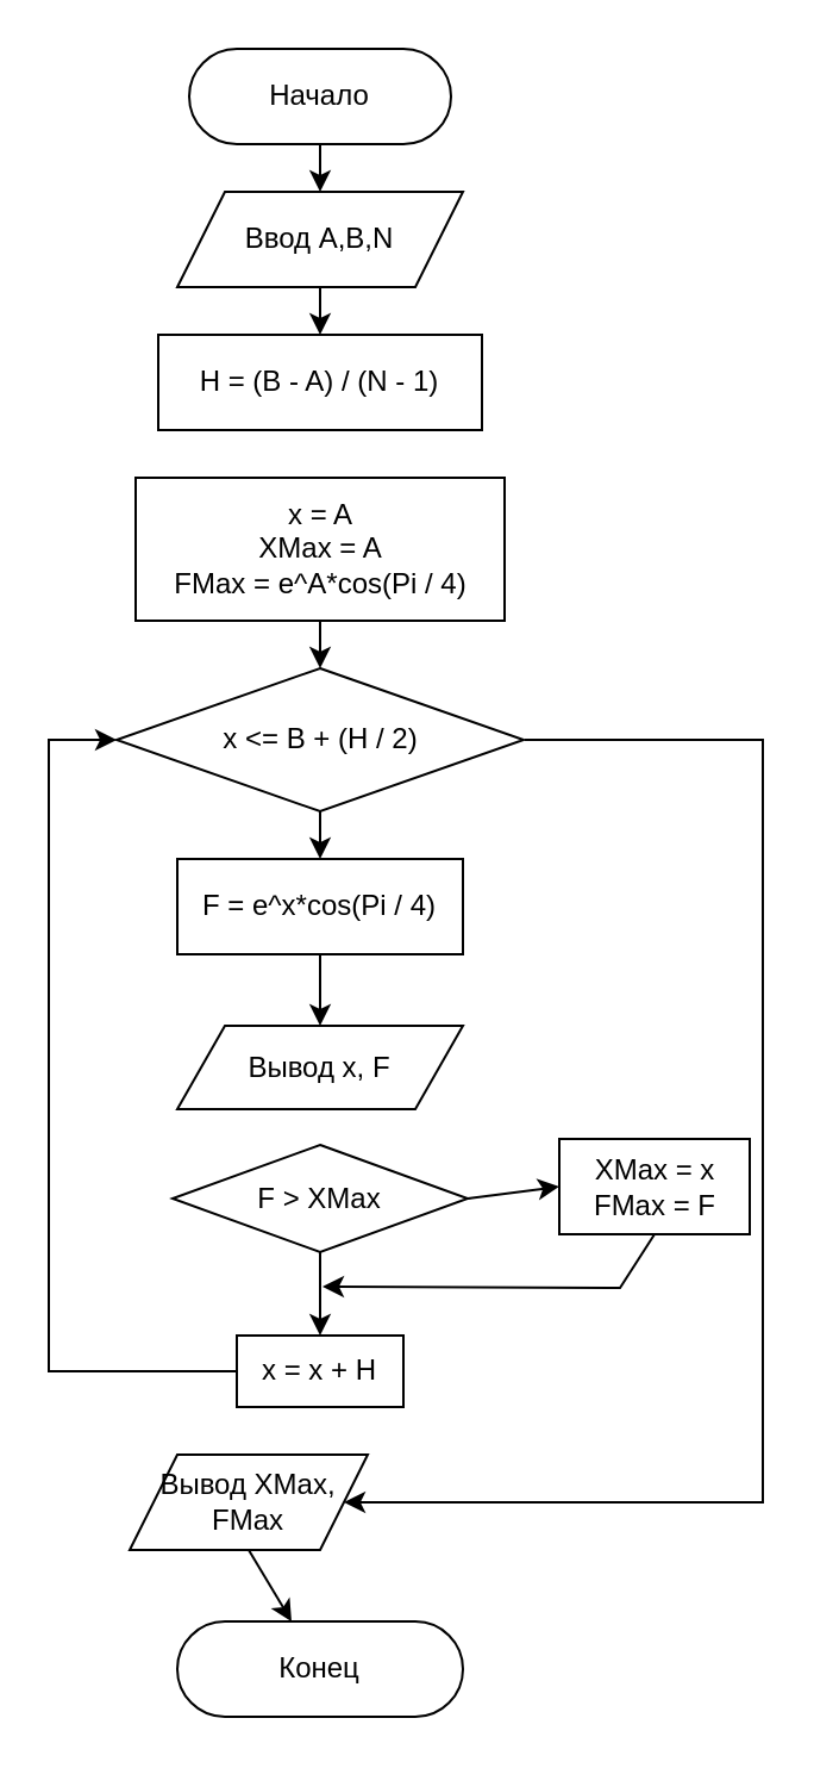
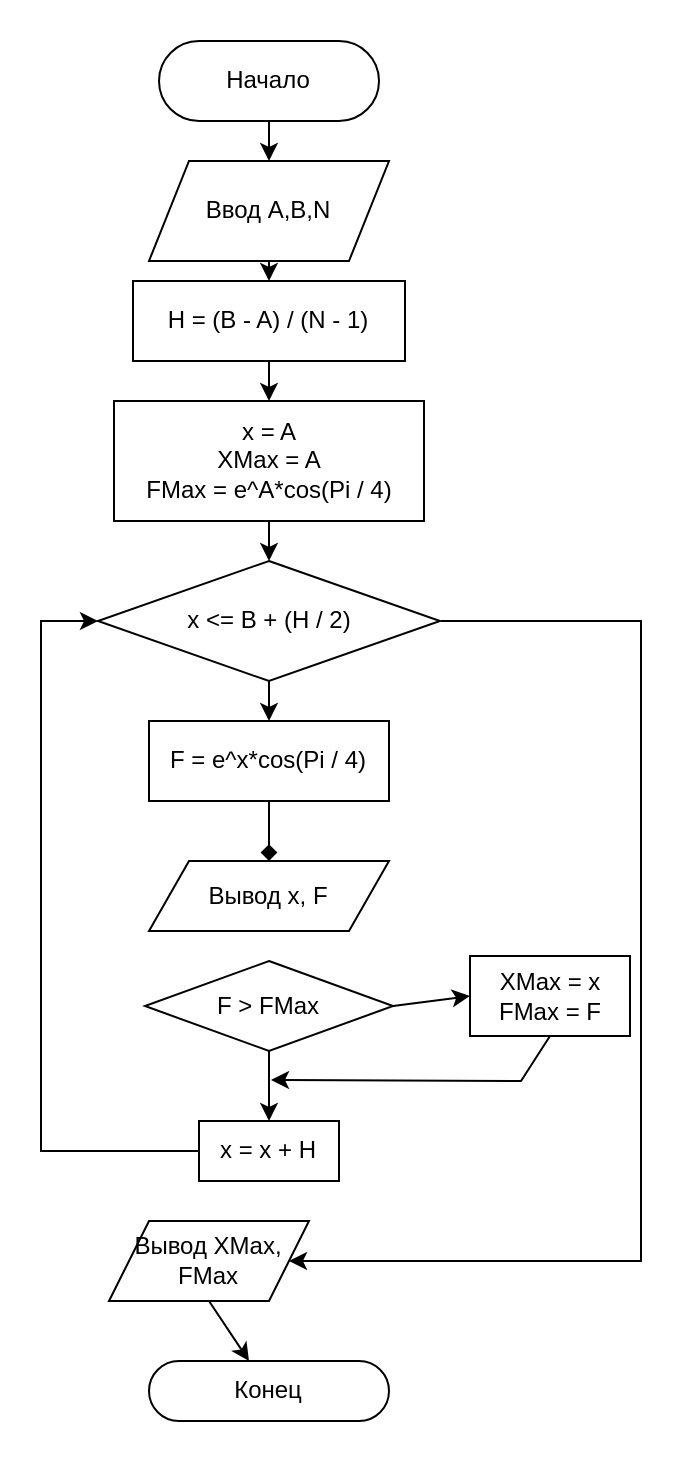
  <mxCell id="0" />
  <mxCell id="1" parent="0" />
  <mxCell id="2" value="Начало" style="rounded=1;whiteSpace=wrap;html=1;arcSize=50;" parent="1" vertex="1"><mxGeometry x="79" y="20" width="110" height="40" as="geometry" /></mxCell>
- <mxCell id="3" value="Ввод A,B,N" style="shape=parallelogram;perimeter=parallelogramPerimeter;whiteSpace=wrap;html=1;fixedSize=1;" parent="1" vertex="1"><mxGeometry x="74" y="80" width="120" height="40" as="geometry" /></mxCell>
+ <mxCell id="3" value="Ввод A,B,N" style="shape=parallelogram;perimeter=parallelogramPerimeter;whiteSpace=wrap;html=1;fixedSize=1;" parent="1" vertex="1"><mxGeometry x="74" y="80" width="120" height="50" as="geometry" /></mxCell>
  <mxCell id="4" value="H = (B - A) / (N - 1)" style="rounded=0;whiteSpace=wrap;html=1;" parent="1" vertex="1"><mxGeometry x="66" y="140" width="136" height="40" as="geometry" /></mxCell>
  <mxCell id="5" value="" style="endArrow=classic;html=1;rounded=0;exitX=0.5;exitY=1;exitDx=0;exitDy=0;entryX=0.5;entryY=0;entryDx=0;entryDy=0;" parent="1" source="2" target="3" edge="1"><mxGeometry width="50" height="50" relative="1" as="geometry"><mxPoint x="-146" y="130" as="sourcePoint" /><mxPoint x="-96" y="80" as="targetPoint" /></mxGeometry></mxCell>
  <mxCell id="6" value="" style="endArrow=classic;html=1;rounded=0;exitX=0.5;exitY=1;exitDx=0;exitDy=0;entryX=0.5;entryY=0;entryDx=0;entryDy=0;" parent="1" source="3" target="4" edge="1"><mxGeometry width="50" height="50" relative="1" as="geometry"><mxPoint x="-126" y="190" as="sourcePoint" /><mxPoint x="-76" y="140" as="targetPoint" /></mxGeometry></mxCell>
  <mxCell id="7" value="Вывод XMax, FMax" style="shape=parallelogram;perimeter=parallelogramPerimeter;whiteSpace=wrap;html=1;fixedSize=1;" parent="1" vertex="1"><mxGeometry x="54" y="610" width="100" height="40" as="geometry" /></mxCell>
+ <mxCell id="8" value="" style="endArrow=classic;html=1;rounded=0;exitX=0.5;exitY=1;exitDx=0;exitDy=0;entryX=0.5;entryY=0;entryDx=0;entryDy=0;" parent="1" source="4" edge="1" target="11"><mxGeometry width="50" height="50" relative="1" as="geometry"><mxPoint x="-80" y="320" as="sourcePoint" /><mxPoint x="134" y="200" as="targetPoint" /></mxGeometry></mxCell>
  <mxCell id="9" value="" style="endArrow=classic;html=1;rounded=0;exitX=0.5;exitY=1;exitDx=0;exitDy=0;" parent="1" source="7" target="10" edge="1"><mxGeometry width="50" height="50" relative="1" as="geometry"><mxPoint x="134" y="580" as="sourcePoint" /><mxPoint x="139" y="735" as="targetPoint" /></mxGeometry></mxCell>
- <mxCell id="10" value="Конец" style="rounded=1;whiteSpace=wrap;html=1;arcSize=50;" parent="1" vertex="1"><mxGeometry x="74" y="680" width="120" height="40" as="geometry" /></mxCell>
+ <mxCell id="10" value="Конец" style="rounded=1;whiteSpace=wrap;html=1;arcSize=50;" parent="1" vertex="1"><mxGeometry x="74" y="680" width="120" height="30" as="geometry" /></mxCell>
  <mxCell id="11" value="x = A&lt;div&gt;XMax = A&lt;/div&gt;&lt;div&gt;FMax =&amp;nbsp;&lt;span style=&quot;background-color: initial;&quot;&gt;e^A*cos(Pi / 4)&lt;/span&gt;&lt;/div&gt;" style="rounded=0;whiteSpace=wrap;html=1;" vertex="1" parent="1"><mxGeometry x="56.5" y="200" width="155" height="60" as="geometry" /></mxCell>
  <mxCell id="12" value="x &amp;lt;= B + (H / 2)" style="rhombus;whiteSpace=wrap;html=1;" vertex="1" parent="1"><mxGeometry x="48.5" y="280" width="171" height="60" as="geometry" /></mxCell>
  <mxCell id="13" value="" style="endArrow=classic;html=1;rounded=0;exitX=0.5;exitY=1;exitDx=0;exitDy=0;entryX=0.5;entryY=0;entryDx=0;entryDy=0;" edge="1" parent="1" source="11" target="12"><mxGeometry width="50" height="50" relative="1" as="geometry"><mxPoint x="-190" y="390" as="sourcePoint" /><mxPoint x="-140" y="340" as="targetPoint" /></mxGeometry></mxCell>
  <mxCell id="14" value="" style="endArrow=classic;html=1;rounded=0;entryX=1;entryY=0.5;entryDx=0;entryDy=0;" edge="1" parent="1" target="7"><mxGeometry width="50" height="50" relative="1" as="geometry"><mxPoint x="220" y="310" as="sourcePoint" /><mxPoint x="320" y="580" as="targetPoint" /><Array as="points"><mxPoint x="320" y="310" /><mxPoint x="320" y="630" /></Array></mxGeometry></mxCell>
  <mxCell id="15" value="" style="endArrow=classic;html=1;rounded=0;exitX=0.5;exitY=1;exitDx=0;exitDy=0;entryX=0.5;entryY=0;entryDx=0;entryDy=0;" edge="1" parent="1" source="12" target="16"><mxGeometry width="50" height="50" relative="1" as="geometry"><mxPoint x="0" y="460" as="sourcePoint" /><mxPoint x="50" y="410" as="targetPoint" /></mxGeometry></mxCell>
  <mxCell id="16" value="F = e^x*cos(Pi / 4)" style="rounded=0;whiteSpace=wrap;html=1;" vertex="1" parent="1"><mxGeometry x="74" y="360" width="120" height="40" as="geometry" /></mxCell>
  <mxCell id="17" value="Вывод x, F" style="shape=parallelogram;perimeter=parallelogramPerimeter;whiteSpace=wrap;html=1;fixedSize=1;" vertex="1" parent="1"><mxGeometry x="74" y="430" width="120" height="35" as="geometry" /></mxCell>
- <mxCell id="18" value="" style="endArrow=classic;html=1;rounded=0;exitX=0.5;exitY=1;exitDx=0;exitDy=0;entryX=0.5;entryY=0;entryDx=0;entryDy=0;" edge="1" parent="1" source="16" target="17"><mxGeometry width="50" height="50" relative="1" as="geometry"><mxPoint x="-110" y="450" as="sourcePoint" /><mxPoint x="-60" y="400" as="targetPoint" /></mxGeometry></mxCell>
- <mxCell id="19" value="F &amp;gt; XMax" style="rhombus;whiteSpace=wrap;html=1;" vertex="1" parent="1"><mxGeometry x="72" y="480" width="124" height="45" as="geometry" /></mxCell>
+ <mxCell id="18" value="" style="endArrow=diamond;html=1;rounded=0;exitX=0.5;exitY=1;exitDx=0;exitDy=0;entryX=0.5;entryY=0;entryDx=0;entryDy=0;" edge="1" parent="1" source="16" target="17"><mxGeometry width="50" height="50" relative="1" as="geometry"><mxPoint x="-110" y="450" as="sourcePoint" /><mxPoint x="-60" y="400" as="targetPoint" /></mxGeometry></mxCell>
+ <mxCell id="19" value="F &amp;gt; FMax" style="rhombus;whiteSpace=wrap;html=1;" vertex="1" parent="1"><mxGeometry x="72" y="480" width="124" height="45" as="geometry" /></mxCell>
  <mxCell id="20" value="XMax = x&lt;div&gt;FMax = F&lt;/div&gt;" style="rounded=0;whiteSpace=wrap;html=1;" vertex="1" parent="1"><mxGeometry x="234.5" y="477.5" width="80" height="40" as="geometry" /></mxCell>
  <mxCell id="21" value="" style="endArrow=classic;html=1;rounded=0;exitX=1;exitY=0.5;exitDx=0;exitDy=0;entryX=0;entryY=0.5;entryDx=0;entryDy=0;" edge="1" parent="1" source="19" target="20"><mxGeometry width="50" height="50" relative="1" as="geometry"><mxPoint x="-60" y="570" as="sourcePoint" /><mxPoint x="-10" y="520" as="targetPoint" /></mxGeometry></mxCell>
  <mxCell id="22" value="" style="endArrow=classic;html=1;rounded=0;exitX=0.5;exitY=1;exitDx=0;exitDy=0;entryX=0.5;entryY=0;entryDx=0;entryDy=0;" edge="1" parent="1" source="19" target="23"><mxGeometry width="50" height="50" relative="1" as="geometry"><mxPoint x="-10" y="600" as="sourcePoint" /><mxPoint x="40" y="550" as="targetPoint" /></mxGeometry></mxCell>
  <mxCell id="23" value="x = x + H" style="rounded=0;whiteSpace=wrap;html=1;" vertex="1" parent="1"><mxGeometry x="99" y="560" width="70" height="30" as="geometry" /></mxCell>
  <mxCell id="24" value="" style="endArrow=classic;html=1;rounded=0;exitX=0;exitY=0.5;exitDx=0;exitDy=0;entryX=0;entryY=0.5;entryDx=0;entryDy=0;" edge="1" parent="1" source="23" target="12"><mxGeometry width="50" height="50" relative="1" as="geometry"><mxPoint x="-110" y="580" as="sourcePoint" /><mxPoint x="-20" y="260" as="targetPoint" /><Array as="points"><mxPoint x="20" y="575" /><mxPoint x="20" y="310" /></Array></mxGeometry></mxCell>
  <mxCell id="25" value="" style="endArrow=classic;html=1;rounded=0;exitX=0.5;exitY=1;exitDx=0;exitDy=0;" edge="1" parent="1" source="20"><mxGeometry width="50" height="50" relative="1" as="geometry"><mxPoint x="255" y="522.5" as="sourcePoint" /><mxPoint x="135" y="539.5" as="targetPoint" /><Array as="points"><mxPoint x="260" y="540" /></Array></mxGeometry></mxCell>
